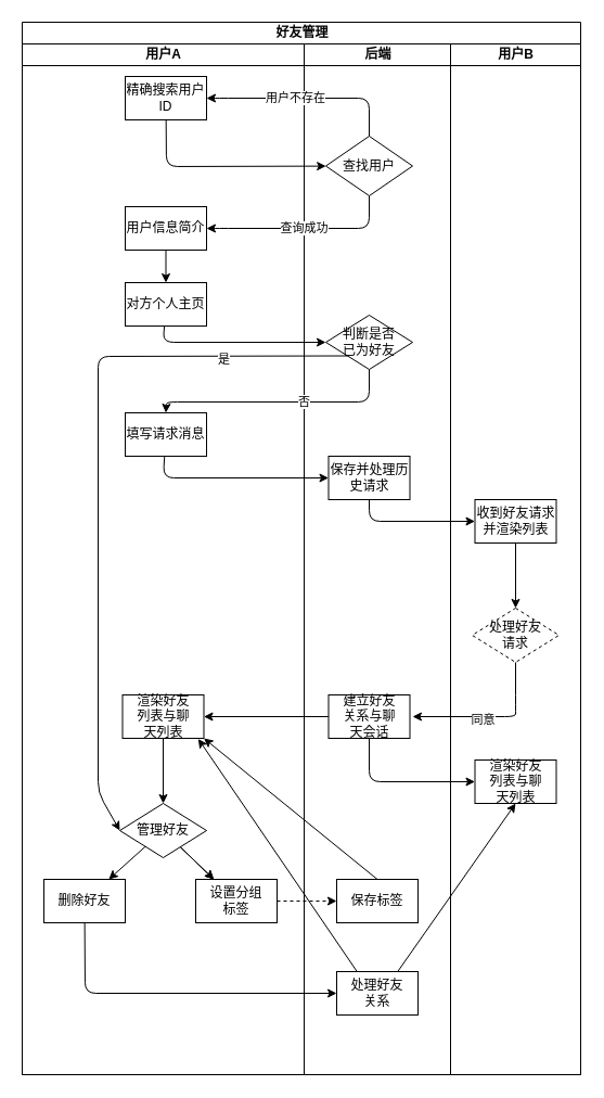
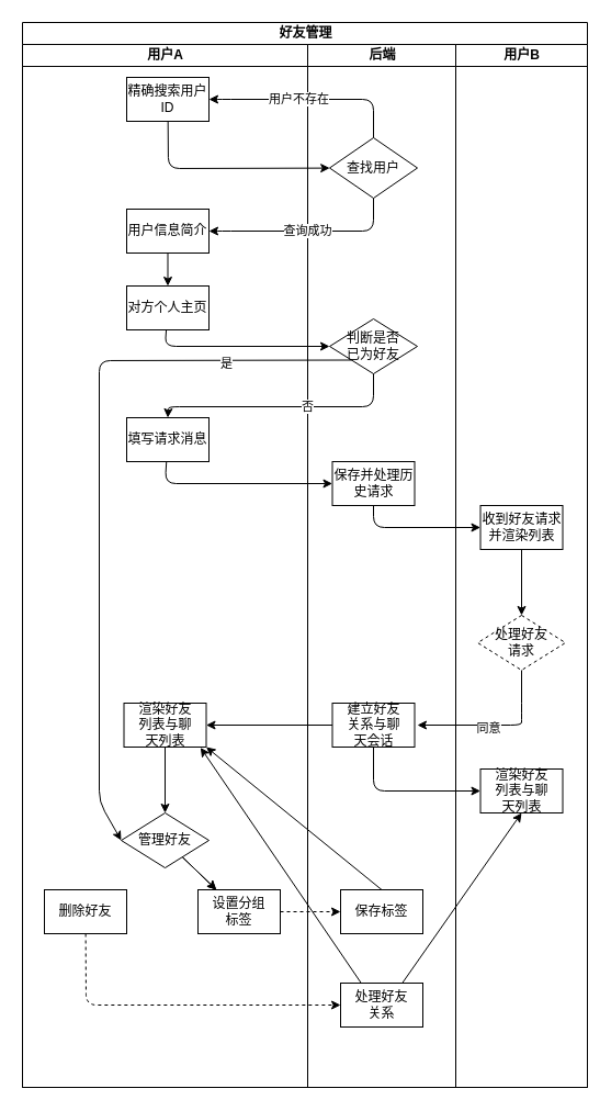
  <mxCell id="0" />
  <mxCell id="1" parent="0" />
  <mxCell id="2" value="好友管理" style="swimlane;childLayout=stackLayout;resizeParent=1;resizeParentMax=0;startSize=20;html=1;gradientColor=none;swimlaneFillColor=default;" vertex="1" parent="1"><mxGeometry x="20" y="20" width="515" height="970" as="geometry" /></mxCell>
  <mxCell id="3" value="用户A" style="swimlane;startSize=20;html=1;gradientColor=none;" vertex="1" parent="2"><mxGeometry y="20" width="260" height="950" as="geometry" /></mxCell>
  <mxCell id="4" value="精确搜索用户ID" style="rounded=0;whiteSpace=wrap;html=1;gradientColor=none;" vertex="1" parent="3"><mxGeometry x="95.0" y="30" width="75" height="40" as="geometry" /></mxCell>
  <mxCell id="5" value="" style="edgeStyle=none;html=1;" edge="1" parent="3" source="6" target="7"><mxGeometry relative="1" as="geometry" /></mxCell>
  <mxCell id="6" value="用户信息简介" style="whiteSpace=wrap;html=1;rounded=0;gradientColor=none;" vertex="1" parent="3"><mxGeometry x="95" y="150" width="75" height="40" as="geometry" /></mxCell>
  <mxCell id="7" value="对方个人主页" style="whiteSpace=wrap;html=1;rounded=0;gradientColor=none;" vertex="1" parent="3"><mxGeometry x="95" y="220" width="75" height="40" as="geometry" /></mxCell>
  <mxCell id="8" value="填写请求消息" style="whiteSpace=wrap;html=1;rounded=0;gradientColor=none;" vertex="1" parent="3"><mxGeometry x="95" y="340" width="75" height="40" as="geometry" /></mxCell>
  <mxCell id="9" value="" style="edgeStyle=none;html=1;" edge="1" parent="3" source="10" target="14"><mxGeometry relative="1" as="geometry" /></mxCell>
  <mxCell id="10" value="渲染好友列表与聊天列表" style="whiteSpace=wrap;html=1;rounded=0;gradientColor=none;spacingLeft=10;spacingRight=10;" vertex="1" parent="3"><mxGeometry x="92.5" y="600" width="75" height="40" as="geometry" /></mxCell>
  <mxCell id="11" value="" style="edgeStyle=none;html=1;" edge="1" parent="3" source="14" target="15"><mxGeometry relative="1" as="geometry" /></mxCell>
  <mxCell id="12" value="" style="edgeStyle=none;html=1;" edge="1" parent="3" source="14" target="15"><mxGeometry relative="1" as="geometry" /></mxCell>
- <mxCell id="13" value="" style="edgeStyle=none;html=1;" edge="1" parent="3" source="14" target="16"><mxGeometry relative="1" as="geometry" /></mxCell>
  <mxCell id="14" value="管理好友" style="rhombus;whiteSpace=wrap;html=1;rounded=0;gradientColor=none;spacingLeft=10;spacingRight=10;" vertex="1" parent="3"><mxGeometry x="90" y="700" width="80" height="50" as="geometry" /></mxCell>
  <mxCell id="15" value="设置分组标签" style="whiteSpace=wrap;html=1;rounded=0;gradientColor=none;spacingLeft=10;spacingRight=10;" vertex="1" parent="3"><mxGeometry x="160" y="770" width="75" height="40" as="geometry" /></mxCell>
  <mxCell id="16" value="删除好友" style="whiteSpace=wrap;html=1;rounded=0;gradientColor=none;spacingLeft=10;spacingRight=10;" vertex="1" parent="3"><mxGeometry x="20" y="770" width="75" height="40" as="geometry" /></mxCell>
  <mxCell id="17" value="后端" style="swimlane;startSize=20;html=1;gradientColor=none;" vertex="1" parent="2"><mxGeometry x="260" y="20" width="135" height="950" as="geometry" /></mxCell>
  <mxCell id="18" value="查找用户" style="rhombus;whiteSpace=wrap;html=1;rounded=0;gradientColor=none;" vertex="1" parent="17"><mxGeometry x="20" y="85" width="80" height="55" as="geometry" /></mxCell>
  <mxCell id="19" value="保存并处理历史请求" style="whiteSpace=wrap;html=1;rounded=0;gradientColor=none;" vertex="1" parent="17"><mxGeometry x="22.5" y="380" width="75" height="40" as="geometry" /></mxCell>
  <mxCell id="20" value="判断是否已为好友" style="rhombus;whiteSpace=wrap;html=1;rounded=0;gradientColor=none;spacingLeft=15;spacingRight=15;" vertex="1" parent="17"><mxGeometry x="20" y="250" width="80" height="50" as="geometry" /></mxCell>
  <mxCell id="21" value="建立好友关系与聊天会话" style="whiteSpace=wrap;html=1;rounded=0;gradientColor=none;spacingLeft=10;spacingRight=10;" vertex="1" parent="17"><mxGeometry x="22.5" y="600" width="75" height="40" as="geometry" /></mxCell>
  <mxCell id="22" value="保存标签" style="whiteSpace=wrap;html=1;rounded=0;gradientColor=none;spacingLeft=10;spacingRight=10;" vertex="1" parent="17"><mxGeometry x="30" y="770" width="75" height="40" as="geometry" /></mxCell>
  <mxCell id="23" value="处理好友关系" style="whiteSpace=wrap;html=1;rounded=0;gradientColor=none;spacingLeft=10;spacingRight=10;" vertex="1" parent="17"><mxGeometry x="30" y="855" width="75" height="40" as="geometry" /></mxCell>
  <mxCell id="24" value="用户B" style="swimlane;startSize=20;html=1;gradientColor=none;swimlaneFillColor=none;" vertex="1" parent="2"><mxGeometry x="395" y="20" width="120" height="950" as="geometry" /></mxCell>
  <mxCell id="25" value="" style="edgeStyle=none;html=1;" edge="1" parent="24" source="26" target="27"><mxGeometry relative="1" as="geometry" /></mxCell>
  <mxCell id="26" value="收到好友请求并渲染列表" style="whiteSpace=wrap;html=1;rounded=0;gradientColor=none;" vertex="1" parent="24"><mxGeometry x="22.5" y="420" width="75" height="40" as="geometry" /></mxCell>
  <mxCell id="27" value="处理好友请求" style="rhombus;whiteSpace=wrap;html=1;rounded=0;gradientColor=none;spacingLeft=10;spacingRight=10;dashed=1;" vertex="1" parent="24"><mxGeometry x="20" y="520" width="80" height="50" as="geometry" /></mxCell>
  <mxCell id="28" value="渲染好友列表与聊天列表" style="whiteSpace=wrap;html=1;rounded=0;gradientColor=none;spacingLeft=10;spacingRight=10;" vertex="1" parent="24"><mxGeometry x="22.5" y="660" width="75" height="40" as="geometry" /></mxCell>
  <mxCell id="29" value="" style="edgeStyle=none;html=1;" edge="1" parent="2" source="4" target="18"><mxGeometry relative="1" as="geometry"><Array as="points"><mxPoint x="133.0" y="133" /></Array></mxGeometry></mxCell>
  <mxCell id="30" style="edgeStyle=none;html=1;exitX=0.5;exitY=0;exitDx=0;exitDy=0;entryX=1;entryY=0.5;entryDx=0;entryDy=0;" edge="1" parent="2" source="18" target="4"><mxGeometry relative="1" as="geometry"><Array as="points"><mxPoint x="320.0" y="70" /><mxPoint x="180.0" y="70" /></Array></mxGeometry></mxCell>
  <mxCell id="31" value="用户不存在" style="edgeLabel;html=1;align=center;verticalAlign=middle;resizable=0;points=[];" vertex="1" connectable="0" parent="30"><mxGeometry x="0.123" y="-1" relative="1" as="geometry"><mxPoint as="offset" /></mxGeometry></mxCell>
  <mxCell id="32" value="查询成功" style="edgeStyle=none;html=1;exitX=0.5;exitY=1;exitDx=0;exitDy=0;" edge="1" parent="2" source="18" target="6"><mxGeometry relative="1" as="geometry"><Array as="points"><mxPoint x="320.0" y="190" /><mxPoint x="180.0" y="190" /></Array></mxGeometry></mxCell>
  <mxCell id="33" value="" style="edgeStyle=none;html=1;" edge="1" parent="2" source="8" target="19"><mxGeometry relative="1" as="geometry"><Array as="points"><mxPoint x="130.0" y="420" /></Array></mxGeometry></mxCell>
  <mxCell id="34" value="" style="edgeStyle=none;html=1;" edge="1" parent="2" source="19" target="26"><mxGeometry relative="1" as="geometry"><Array as="points"><mxPoint x="320.0" y="460" /></Array></mxGeometry></mxCell>
  <mxCell id="35" value="" style="edgeStyle=none;html=1;" edge="1" parent="2" source="7" target="20"><mxGeometry relative="1" as="geometry"><Array as="points"><mxPoint x="130.0" y="295" /></Array></mxGeometry></mxCell>
  <mxCell id="36" style="edgeStyle=none;html=1;entryX=0.5;entryY=0;entryDx=0;entryDy=0;" edge="1" parent="2" source="20" target="8"><mxGeometry relative="1" as="geometry"><Array as="points"><mxPoint x="320.0" y="350" /><mxPoint x="133.0" y="350" /></Array></mxGeometry></mxCell>
  <mxCell id="37" value="否" style="edgeLabel;html=1;align=center;verticalAlign=middle;resizable=0;points=[];" vertex="1" connectable="0" parent="36"><mxGeometry x="-0.196" y="-1" relative="1" as="geometry"><mxPoint as="offset" /></mxGeometry></mxCell>
  <mxCell id="38" value="" style="edgeStyle=none;html=1;" edge="1" parent="2" source="27"><mxGeometry relative="1" as="geometry"><mxPoint x="360.0" y="640" as="targetPoint" /><Array as="points"><mxPoint x="455.0" y="630" /><mxPoint x="455.0" y="640" /></Array></mxGeometry></mxCell>
  <mxCell id="39" value="同意" style="edgeLabel;html=1;align=center;verticalAlign=middle;resizable=0;points=[];" vertex="1" connectable="0" parent="38"><mxGeometry x="0.121" y="2" relative="1" as="geometry"><mxPoint as="offset" /></mxGeometry></mxCell>
  <mxCell id="40" value="" style="edgeStyle=none;html=1;" edge="1" parent="2" source="21" target="10"><mxGeometry relative="1" as="geometry" /></mxCell>
  <mxCell id="41" value="" style="edgeStyle=none;html=1;" edge="1" parent="2" source="21" target="28"><mxGeometry relative="1" as="geometry"><Array as="points"><mxPoint x="320.0" y="700" /></Array></mxGeometry></mxCell>
  <mxCell id="42" style="edgeStyle=none;html=1;exitX=0;exitY=1;exitDx=0;exitDy=0;entryX=0;entryY=0.5;entryDx=0;entryDy=0;" edge="1" parent="2" source="20" target="14"><mxGeometry relative="1" as="geometry"><mxPoint x="20.0" y="720" as="targetPoint" /><Array as="points"><mxPoint x="70.0" y="308" /><mxPoint x="70.0" y="710" /></Array></mxGeometry></mxCell>
  <mxCell id="43" value="是" style="edgeLabel;html=1;align=center;verticalAlign=middle;resizable=0;points=[];" vertex="1" connectable="0" parent="42"><mxGeometry x="-0.658" y="3" relative="1" as="geometry"><mxPoint as="offset" /></mxGeometry></mxCell>
  <mxCell id="44" value="" style="edgeStyle=none;html=1;dashed=1;" edge="1" parent="2" source="15" target="22"><mxGeometry relative="1" as="geometry" /></mxCell>
  <mxCell id="45" style="edgeStyle=none;html=1;exitX=0.5;exitY=0;exitDx=0;exitDy=0;entryX=1;entryY=1;entryDx=0;entryDy=0;" edge="1" parent="2" source="22" target="10"><mxGeometry relative="1" as="geometry" /></mxCell>
- <mxCell id="46" value="" style="edgeStyle=none;html=1;" edge="1" parent="2" source="16" target="23"><mxGeometry relative="1" as="geometry"><Array as="points"><mxPoint x="58.0" y="895" /></Array></mxGeometry></mxCell>
+ <mxCell id="46" value="" style="edgeStyle=none;html=1;dashed=1;" edge="1" parent="2" source="16" target="23"><mxGeometry relative="1" as="geometry"><Array as="points"><mxPoint x="58.0" y="895" /></Array></mxGeometry></mxCell>
  <mxCell id="47" style="edgeStyle=none;html=1;exitX=0.25;exitY=0;exitDx=0;exitDy=0;entryX=0.931;entryY=1.012;entryDx=0;entryDy=0;entryPerimeter=0;" edge="1" parent="2" source="23" target="10"><mxGeometry relative="1" as="geometry" /></mxCell>
  <mxCell id="48" style="edgeStyle=none;html=1;exitX=0.75;exitY=0;exitDx=0;exitDy=0;entryX=0.5;entryY=1;entryDx=0;entryDy=0;" edge="1" parent="2" source="23" target="28"><mxGeometry relative="1" as="geometry" /></mxCell>
